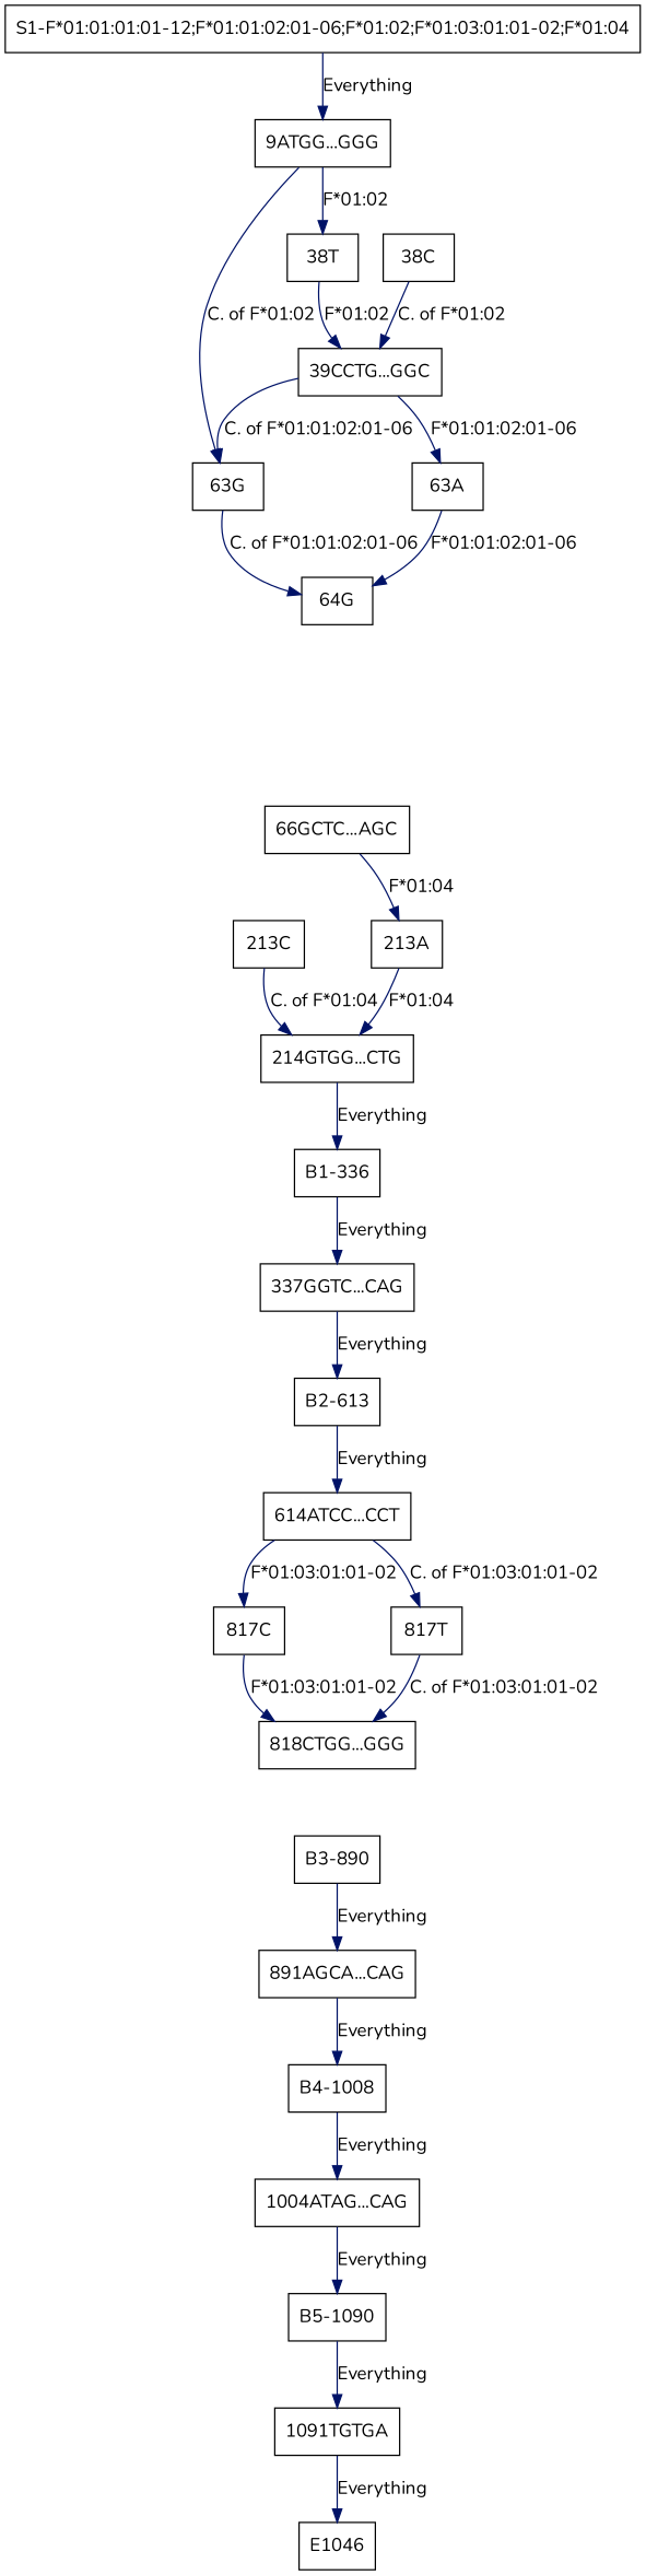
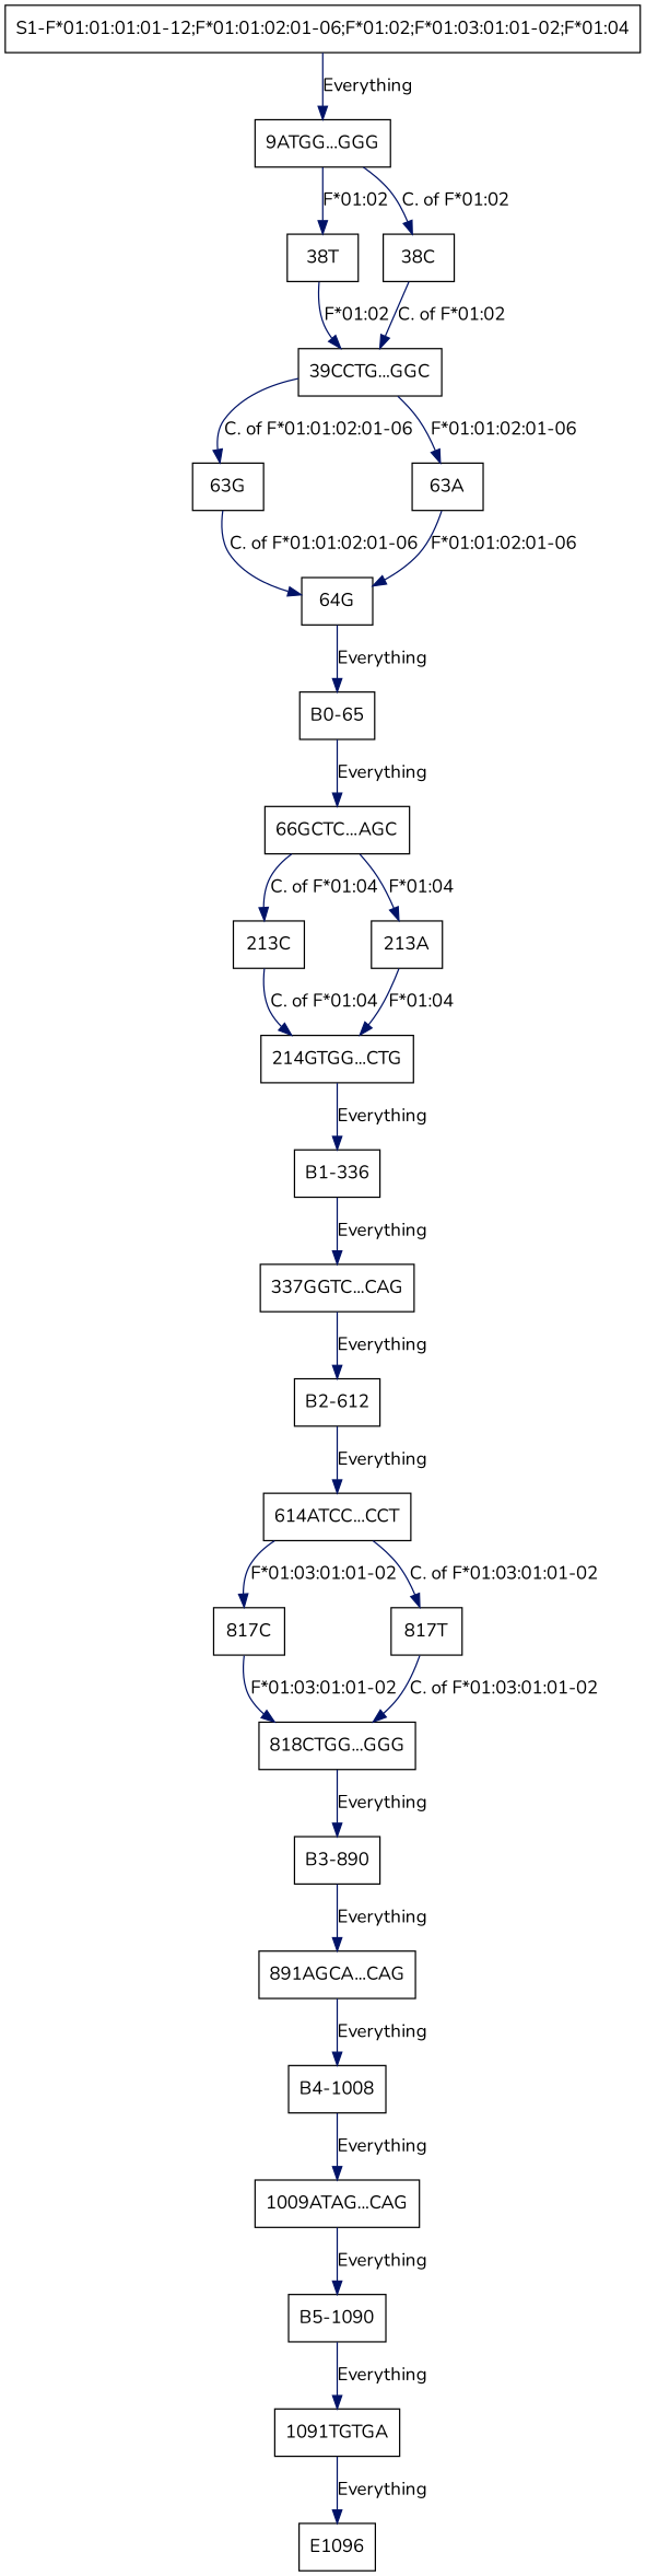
  digraph {
    fontname=Nunito
    node [fontname=Nunito shape=box]
    edge [color="#001267" fontname=Nunito]
    "63G"
    "64G"
-   "1009ATAG...CAG" [label="1004ATAG...CAG"]
+   "B0-65"
+   "1009ATAG...CAG"
    "B5-1090"
    "1091TGTGA"
    "614ATCC...CCT"
    "817C"
    "817T"
    "818CTGG...GGG"
    "B3-890"
    "891AGCA...CAG"
    "B4-1008"
    n14 [label="9ATGG...GGG"]
    "38T"
    "38C"
    "39CCTG...GGC"
-   "B2-613"
+   "B2-613" [label="B2-612"]
    "B1-336"
    "337GGTC...CAG"
-   E1096 [label=E1046]
+   E1096
    "213C"
    "214GTGG...CTG"
    "66GCTC...AGC"
    "213A"
    "S1-F*01:01:01:01-12;F*01:01:02:01-06;F*01:02;F*01:03:01:01-02;F*01:04"
    "63A"
    "63G" -> "64G" [label="C. of F*01:01:02:01-06"]
+   "64G" -> "B0-65" [label=Everything]
+   "B0-65" -> "66GCTC...AGC" [label=Everything]
    "1009ATAG...CAG" -> "B5-1090" [label=Everything]
    "B5-1090" -> "1091TGTGA" [label=Everything]
    "1091TGTGA" -> E1096 [label=Everything]
    "614ATCC...CCT" -> "817C" [label="F*01:03:01:01-02"]
    "614ATCC...CCT" -> "817T" [label="C. of F*01:03:01:01-02"]
    "817C" -> "818CTGG...GGG" [label="F*01:03:01:01-02"]
    "817T" -> "818CTGG...GGG" [label="C. of F*01:03:01:01-02"]
+   "818CTGG...GGG" -> "B3-890" [label=Everything]
    "B3-890" -> "891AGCA...CAG" [label=Everything]
    "891AGCA...CAG" -> "B4-1008" [label=Everything]
    "B4-1008" -> "1009ATAG...CAG" [label=Everything]
    n14 -> "38T" [label="F*01:02"]
-   n14 -> "63G" [label="C. of F*01:02"]
+   n14 -> "38C" [label="C. of F*01:02"]
    "38T" -> "39CCTG...GGC" [label="F*01:02"]
    "38C" -> "39CCTG...GGC" [label="C. of F*01:02"]
    "39CCTG...GGC" -> "63G" [label="C. of F*01:01:02:01-06"]
    "39CCTG...GGC" -> "63A" [label="F*01:01:02:01-06"]
    "B2-613" -> "614ATCC...CCT" [label=Everything]
    "B1-336" -> "337GGTC...CAG" [label=Everything]
    "337GGTC...CAG" -> "B2-613" [label=Everything]
    "213C" -> "214GTGG...CTG" [label="C. of F*01:04"]
    "214GTGG...CTG" -> "B1-336" [label=Everything]
+   "66GCTC...AGC" -> "213C" [label="C. of F*01:04"]
    "66GCTC...AGC" -> "213A" [label="F*01:04"]
    "213A" -> "214GTGG...CTG" [label="F*01:04"]
    "S1-F*01:01:01:01-12;F*01:01:02:01-06;F*01:02;F*01:03:01:01-02;F*01:04" -> n14 [label=Everything]
    "63A" -> "64G" [label="F*01:01:02:01-06"]
  }
